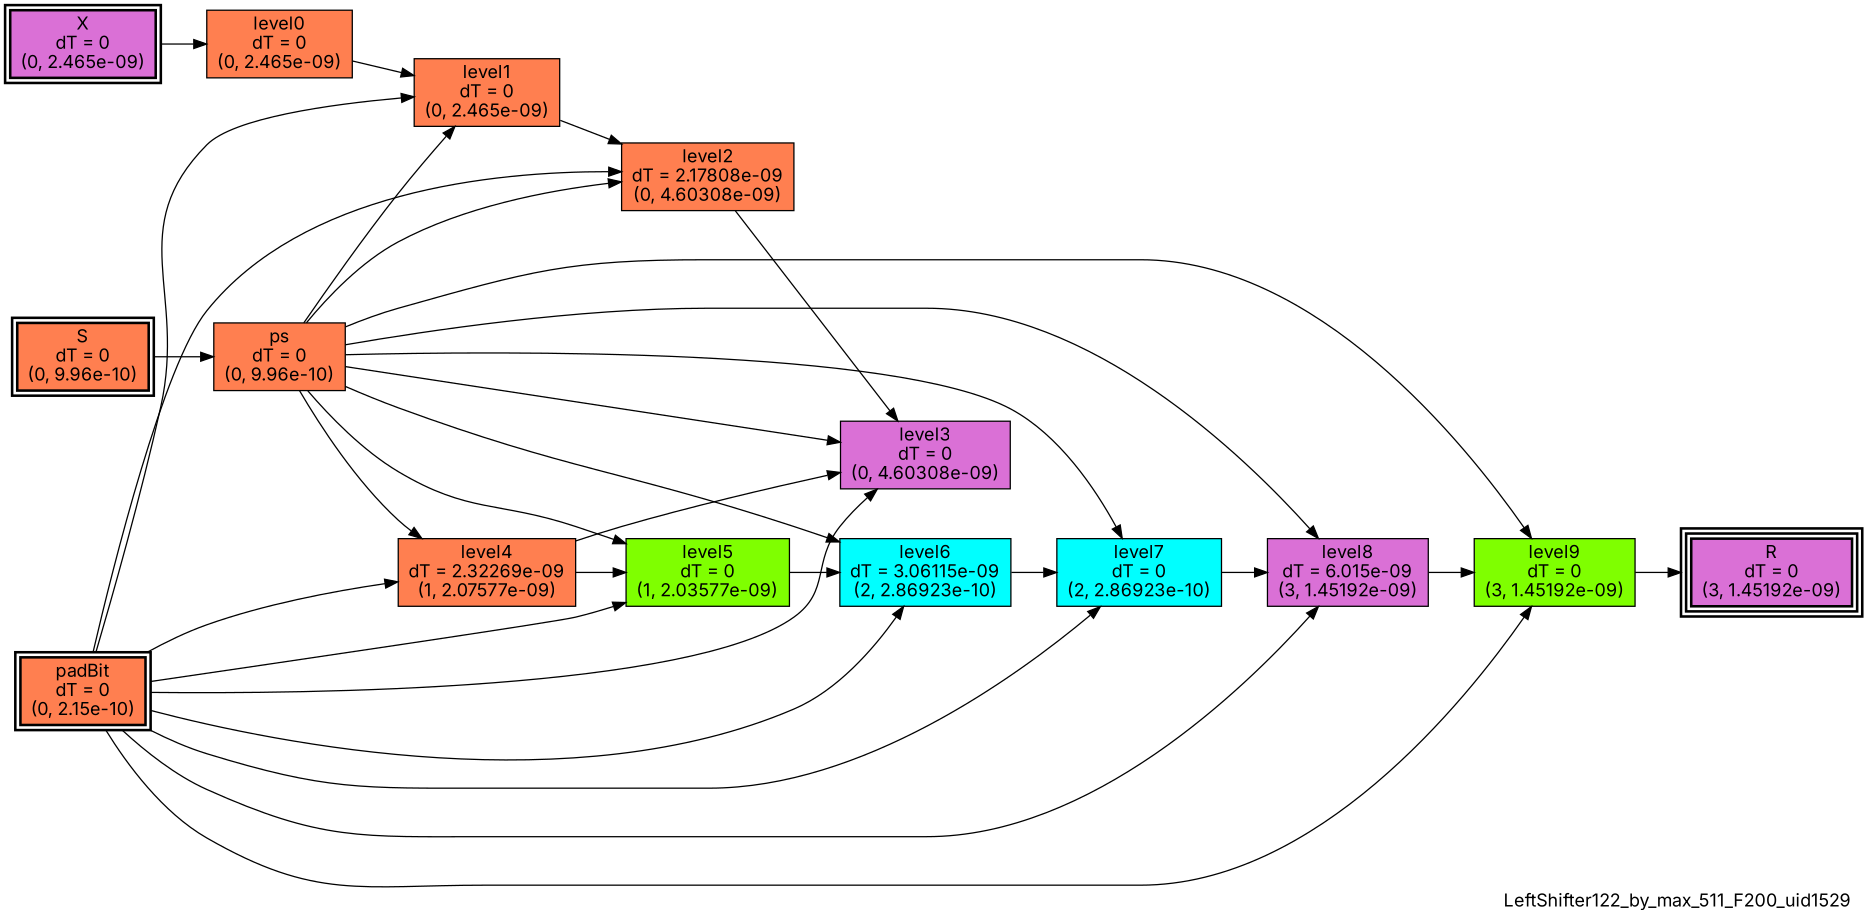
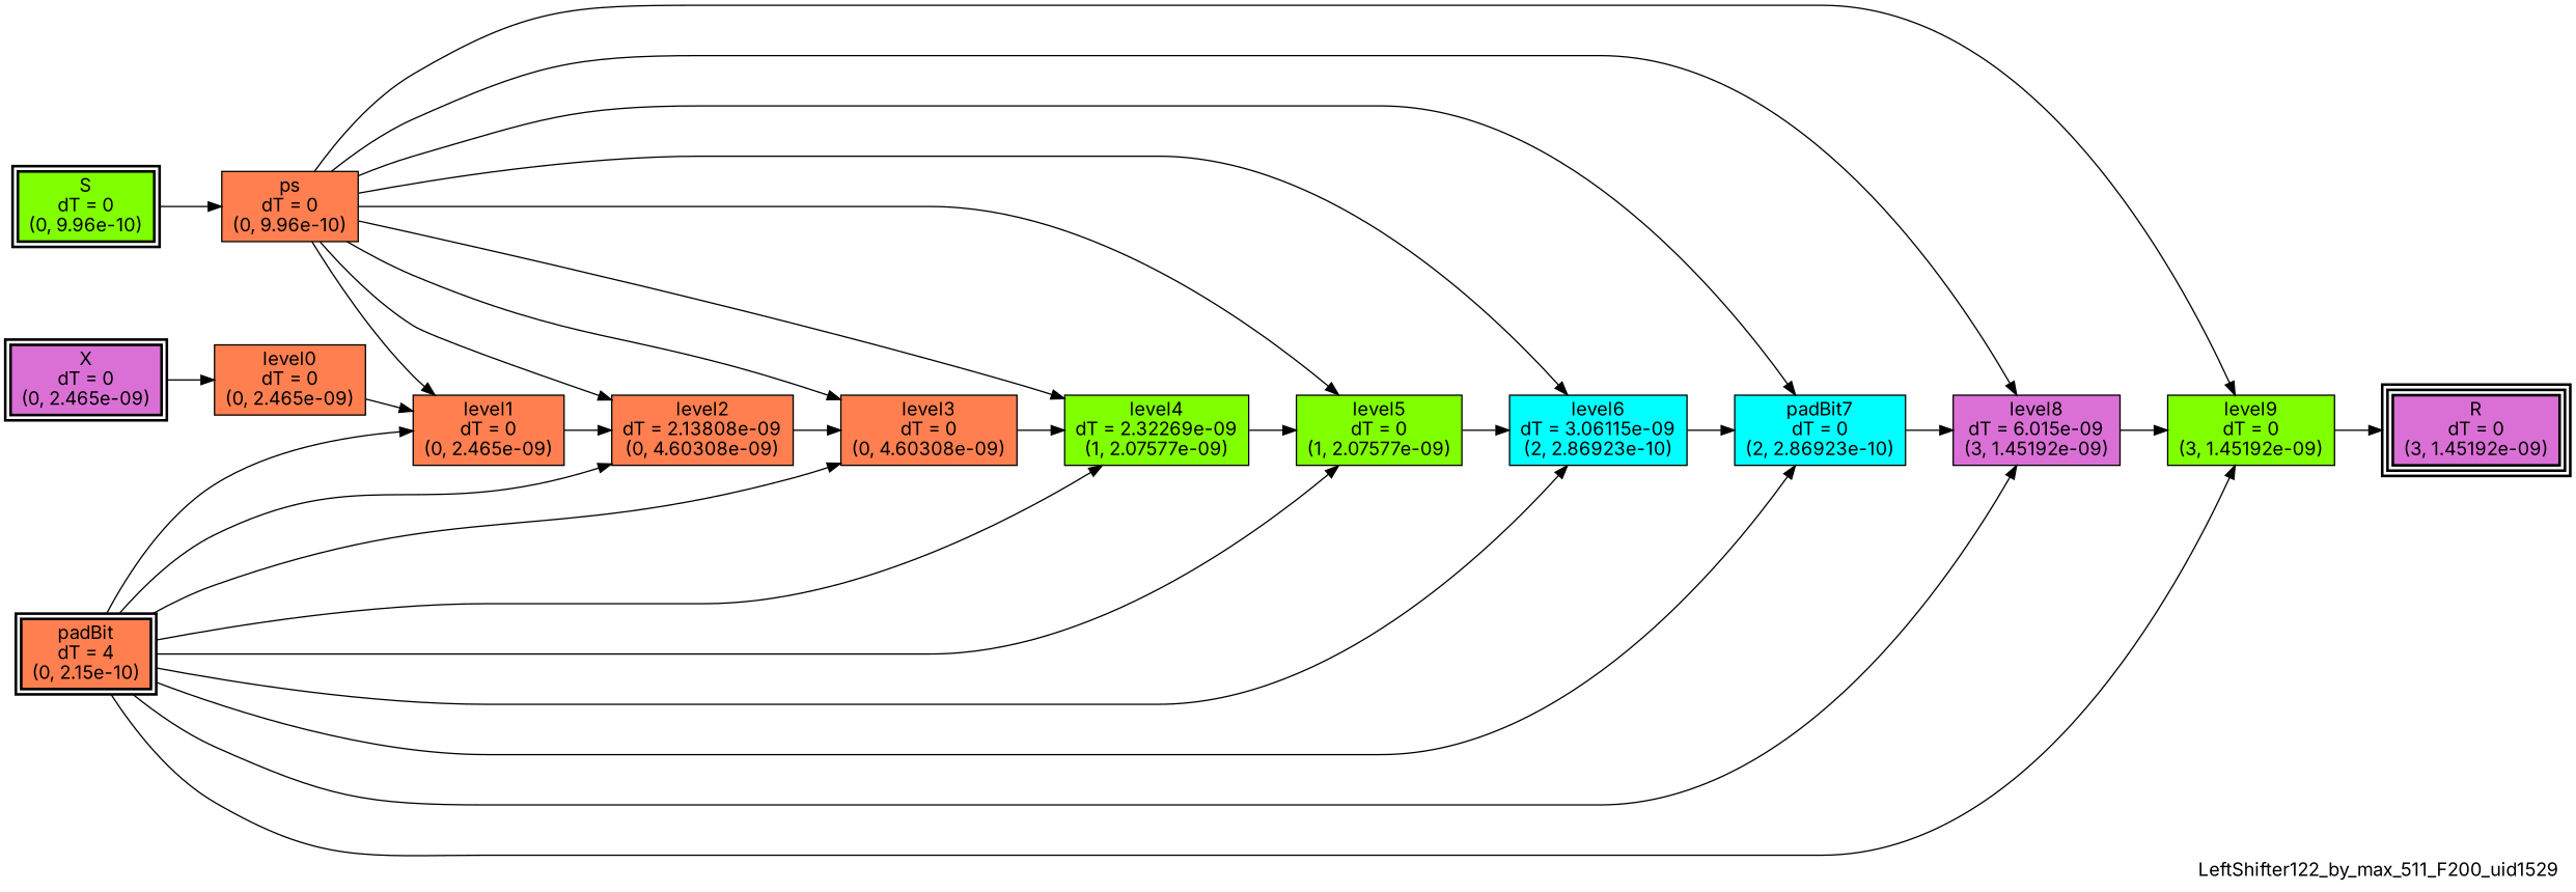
  digraph {
    fontname=Inter
    label=LeftShifter122_by_max_511_F200_uid1529
    labeljust=right
    labelloc=bottom
    nodesep=0.25
    rankdir=LR
    ranksep=0.5
    node [color=black fillcolor=coral fontname=Inter peripheries=1 shape=box style=filled]
    edge [arrowhead=normal arrowsize=1.0 arrowtail=normal color=black dir=forward fontname=Inter]
    n1 [fillcolor=orchid label="X\ndT = 0\n(0, 2.465e-09)" peripheries=2 style="bold, filled"]
-   n2 [label="S\ndT = 0\n(0, 9.96e-10)" peripheries=2 style="bold, filled"]
-   n3 [label="padBit\ndT = 0\n(0, 2.15e-10)" peripheries=2 style="bold, filled"]
+   n2 [fillcolor=chartreuse label="S\ndT = 0\n(0, 9.96e-10)" peripheries=2 style="bold, filled"]
+   n3 [label="padBit\ndT = 4\n(0, 2.15e-10)" peripheries=2 style="bold, filled"]
    n4 [fillcolor=orchid label="R\ndT = 0\n(3, 1.45192e-09)" peripheries=3 style="bold, filled"]
    n5 [label="level0\ndT = 0\n(0, 2.465e-09)"]
    n6 [label="ps\ndT = 0\n(0, 9.96e-10)"]
    n7 [label="level1\ndT = 0\n(0, 2.465e-09)"]
-   n8 [label="level2\ndT = 2.17808e-09\n(0, 4.60308e-09)"]
-   n9 [fillcolor=orchid label="level3\ndT = 0\n(0, 4.60308e-09)"]
-   n10 [label="level4\ndT = 2.32269e-09\n(1, 2.07577e-09)"]
-   n11 [fillcolor=chartreuse label="level5\ndT = 0\n(1, 2.03577e-09)"]
+   n8 [label="level2\ndT = 2.13808e-09\n(0, 4.60308e-09)"]
+   n9 [label="level3\ndT = 0\n(0, 4.60308e-09)"]
+   n10 [fillcolor=chartreuse label="level4\ndT = 2.32269e-09\n(1, 2.07577e-09)"]
+   n11 [fillcolor=chartreuse label="level5\ndT = 0\n(1, 2.07577e-09)"]
    n12 [fillcolor=cyan label="level6\ndT = 3.06115e-09\n(2, 2.86923e-10)"]
-   n13 [fillcolor=cyan label="level7\ndT = 0\n(2, 2.86923e-10)"]
+   n13 [fillcolor=cyan label="padBit7\ndT = 0\n(2, 2.86923e-10)"]
    n14 [fillcolor=orchid label="level8\ndT = 6.015e-09\n(3, 1.45192e-09)"]
    n15 [fillcolor=chartreuse label="level9\ndT = 0\n(3, 1.45192e-09)"]
    subgraph sub_1 {
      rank=same
      n1
      n2
      n3
    }
    subgraph sub_2 {
      rank=same
      n4
    }
    n1 -> n5
    n2 -> n6
    n3 -> n7
    n3 -> n8
    n3 -> n9
    n3 -> n10
    n3 -> n11
    n3 -> n12
    n3 -> n13
    n3 -> n14
    n3 -> n15
    n5 -> n7
    n6 -> n7
    n6 -> n8
    n6 -> n9
    n6 -> n10
    n6 -> n11
    n6 -> n12
    n6 -> n13
    n6 -> n14
    n6 -> n15
    n7 -> n8
    n8 -> n9
-   n10 -> n9
+   n9 -> n10
    n10 -> n11
    n11 -> n12
    n12 -> n13
    n13 -> n14
    n14 -> n15
    n15 -> n4
  }
